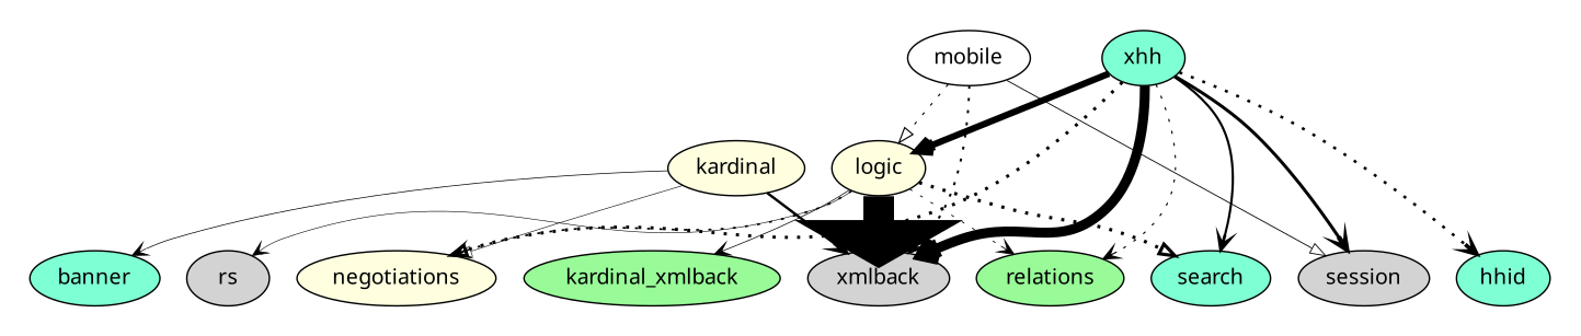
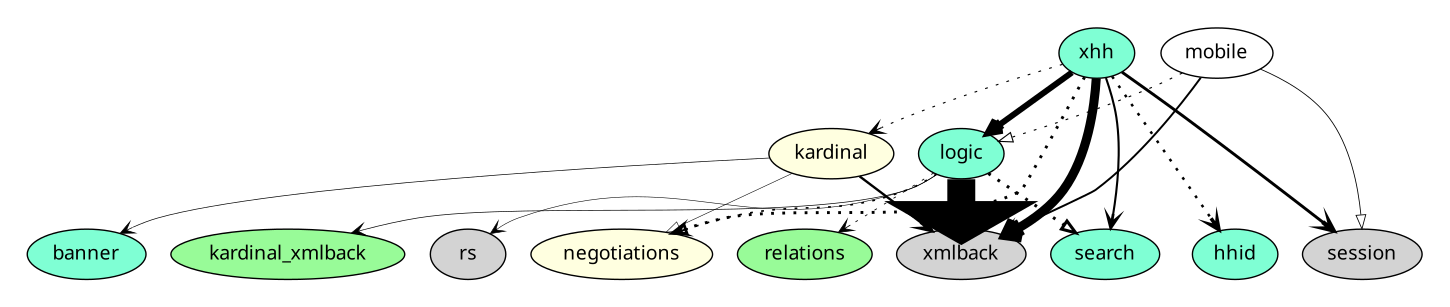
  digraph {
    fontname="Noto Sans"
    node [fillcolor=aquamarine fontname="Noto Sans" style=filled]
    edge [arrowhead=vee fontname="Noto Sans" penwidth=0.6 style=dotted]
-   logic [fillcolor=lightyellow]
+   logic
    n2 [fillcolor=lightyellow label=kardinal]
    xhh
    mobile [fillcolor=white]
    xmlback [fillcolor=lightgrey]
    search
    session [fillcolor=lightgrey]
    negotiations [fillcolor=lightyellow]
    hhid
    relations [fillcolor=palegreen]
    rs [fillcolor=lightgrey]
    n12 [fillcolor=palegreen label=kardinal_xmlback]
    banner
    subgraph cluster_1 {
      style=invis
      logic
      n2
    }
    subgraph cluster_2 {
      style=invis
      xhh
      mobile
    }
    subgraph cluster_3 {
      style=invis
      xmlback
      search
      session
      negotiations
      hhid
      relations
      rs
      n12
      banner
    }
    logic -> xmlback [arrowhead=onormal penwidth=20 style=solid weight=28580888]
    logic -> search [arrowhead=onormal penwidth=2.2 weight=3112638]
    logic -> negotiations [penwidth=1.2 weight=1753218]
    logic -> relations [weight=856409]
    logic -> rs [penwidth=0.4 style=bold weight=592753]
    logic -> n12 [penwidth=0.5 style=bold weight=701466]
    n2 -> xmlback [penwidth=1.7 style=solid weight=2462359]
    n2 -> negotiations [arrowhead=onormal penwidth=0.4 style=bold weight=577562]
    n2 -> banner [penwidth=0.5 style=solid weight=713752]
    xhh -> logic [penwidth=4.3 style=solid weight=6195848]
-   xhh -> relations [penwidth=0.8 weight=1194154]
+   xhh -> n2 [penwidth=0.8 weight=1194154]
    xhh -> xmlback [penwidth=6.5 style=bold weight=18604127]
    xhh -> search [penwidth=1.5 style=bold weight=2106491]
    xhh -> session [penwidth=2.1 style=bold weight=2982341]
    xhh -> negotiations [arrowhead=onormal penwidth=2.1 weight=2982028]
    xhh -> hhid [penwidth=1.8 weight=2606993]
    mobile -> logic [arrowhead=onormal penwidth=0.8 weight=1112142]
-   mobile -> xmlback [penwidth=1.4 weight=1990038]
+   mobile -> xmlback [penwidth=1.4 style=solid weight=1990038]
    mobile -> session [arrowhead=onormal style=solid weight=891016]
  }
